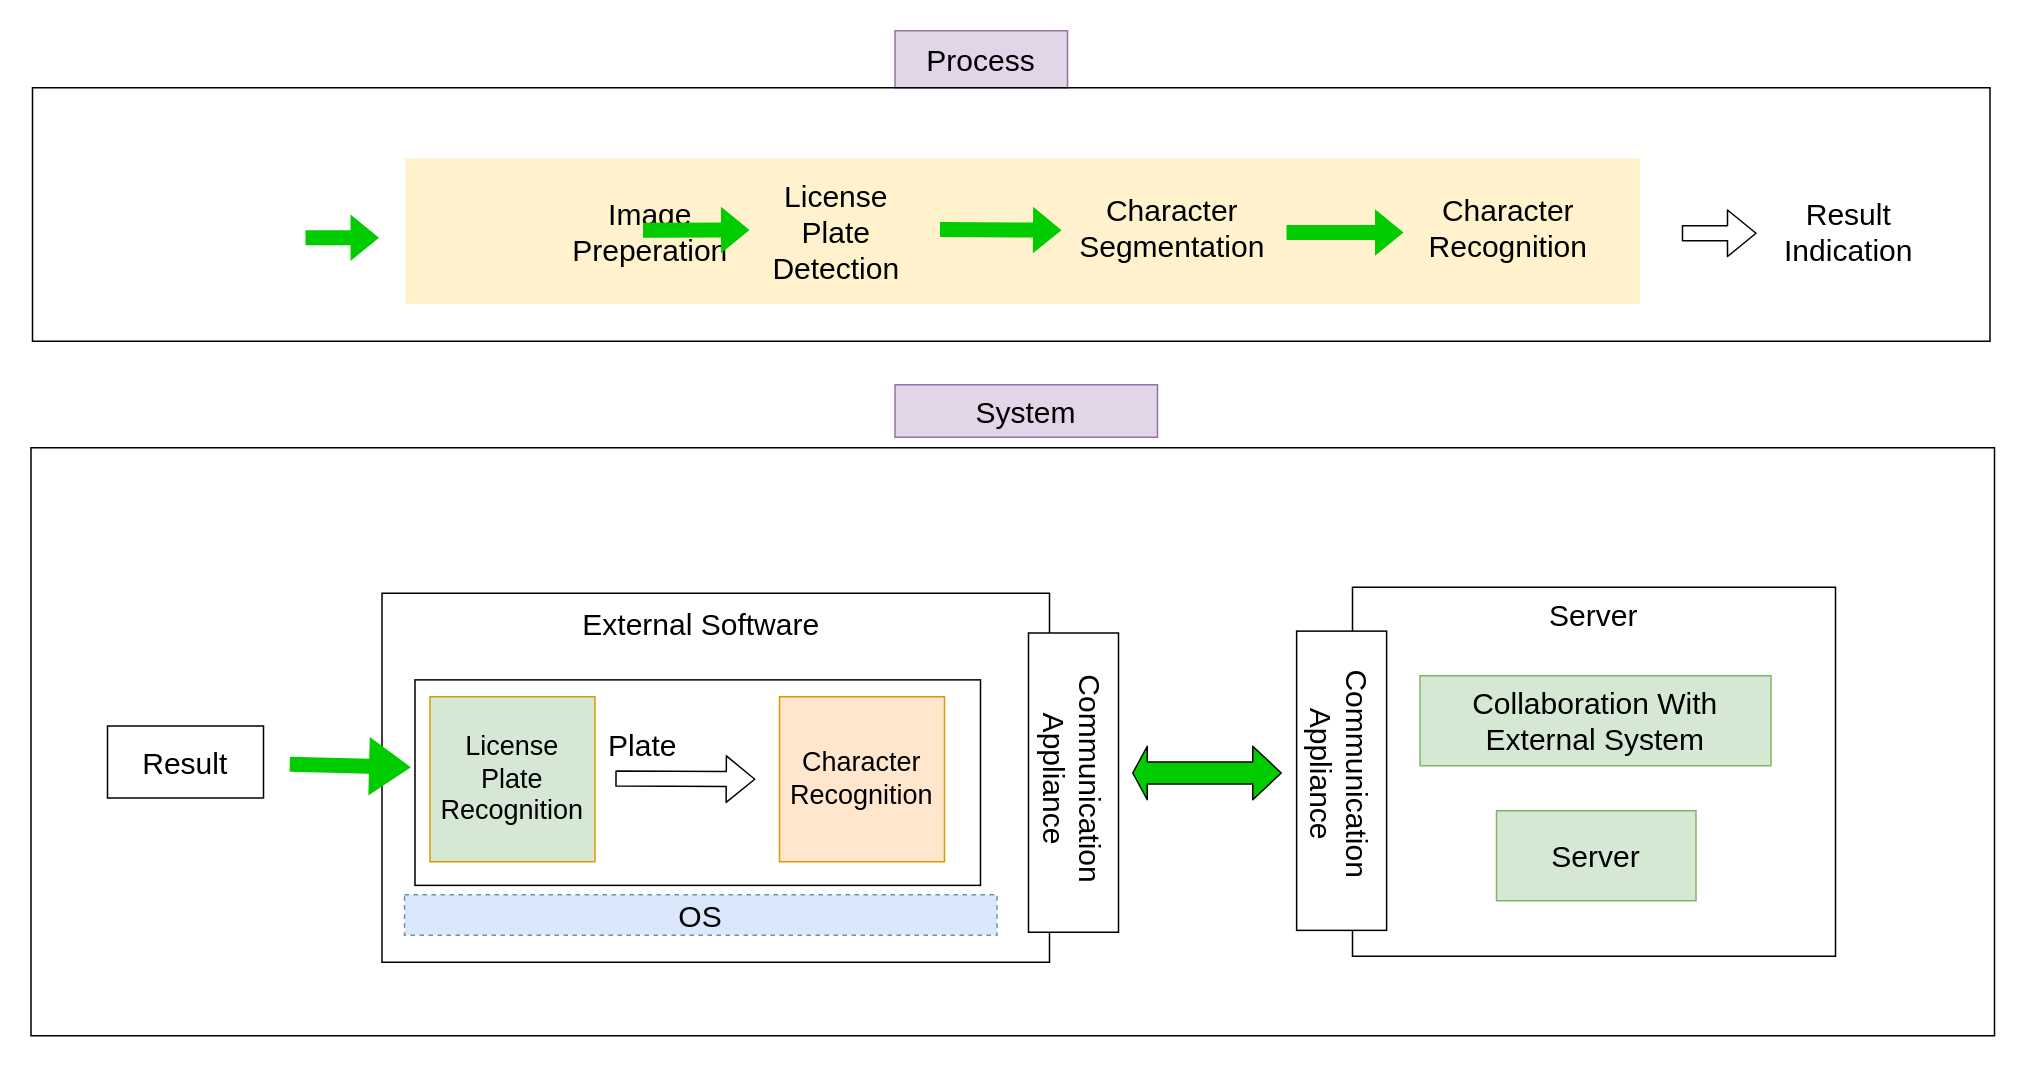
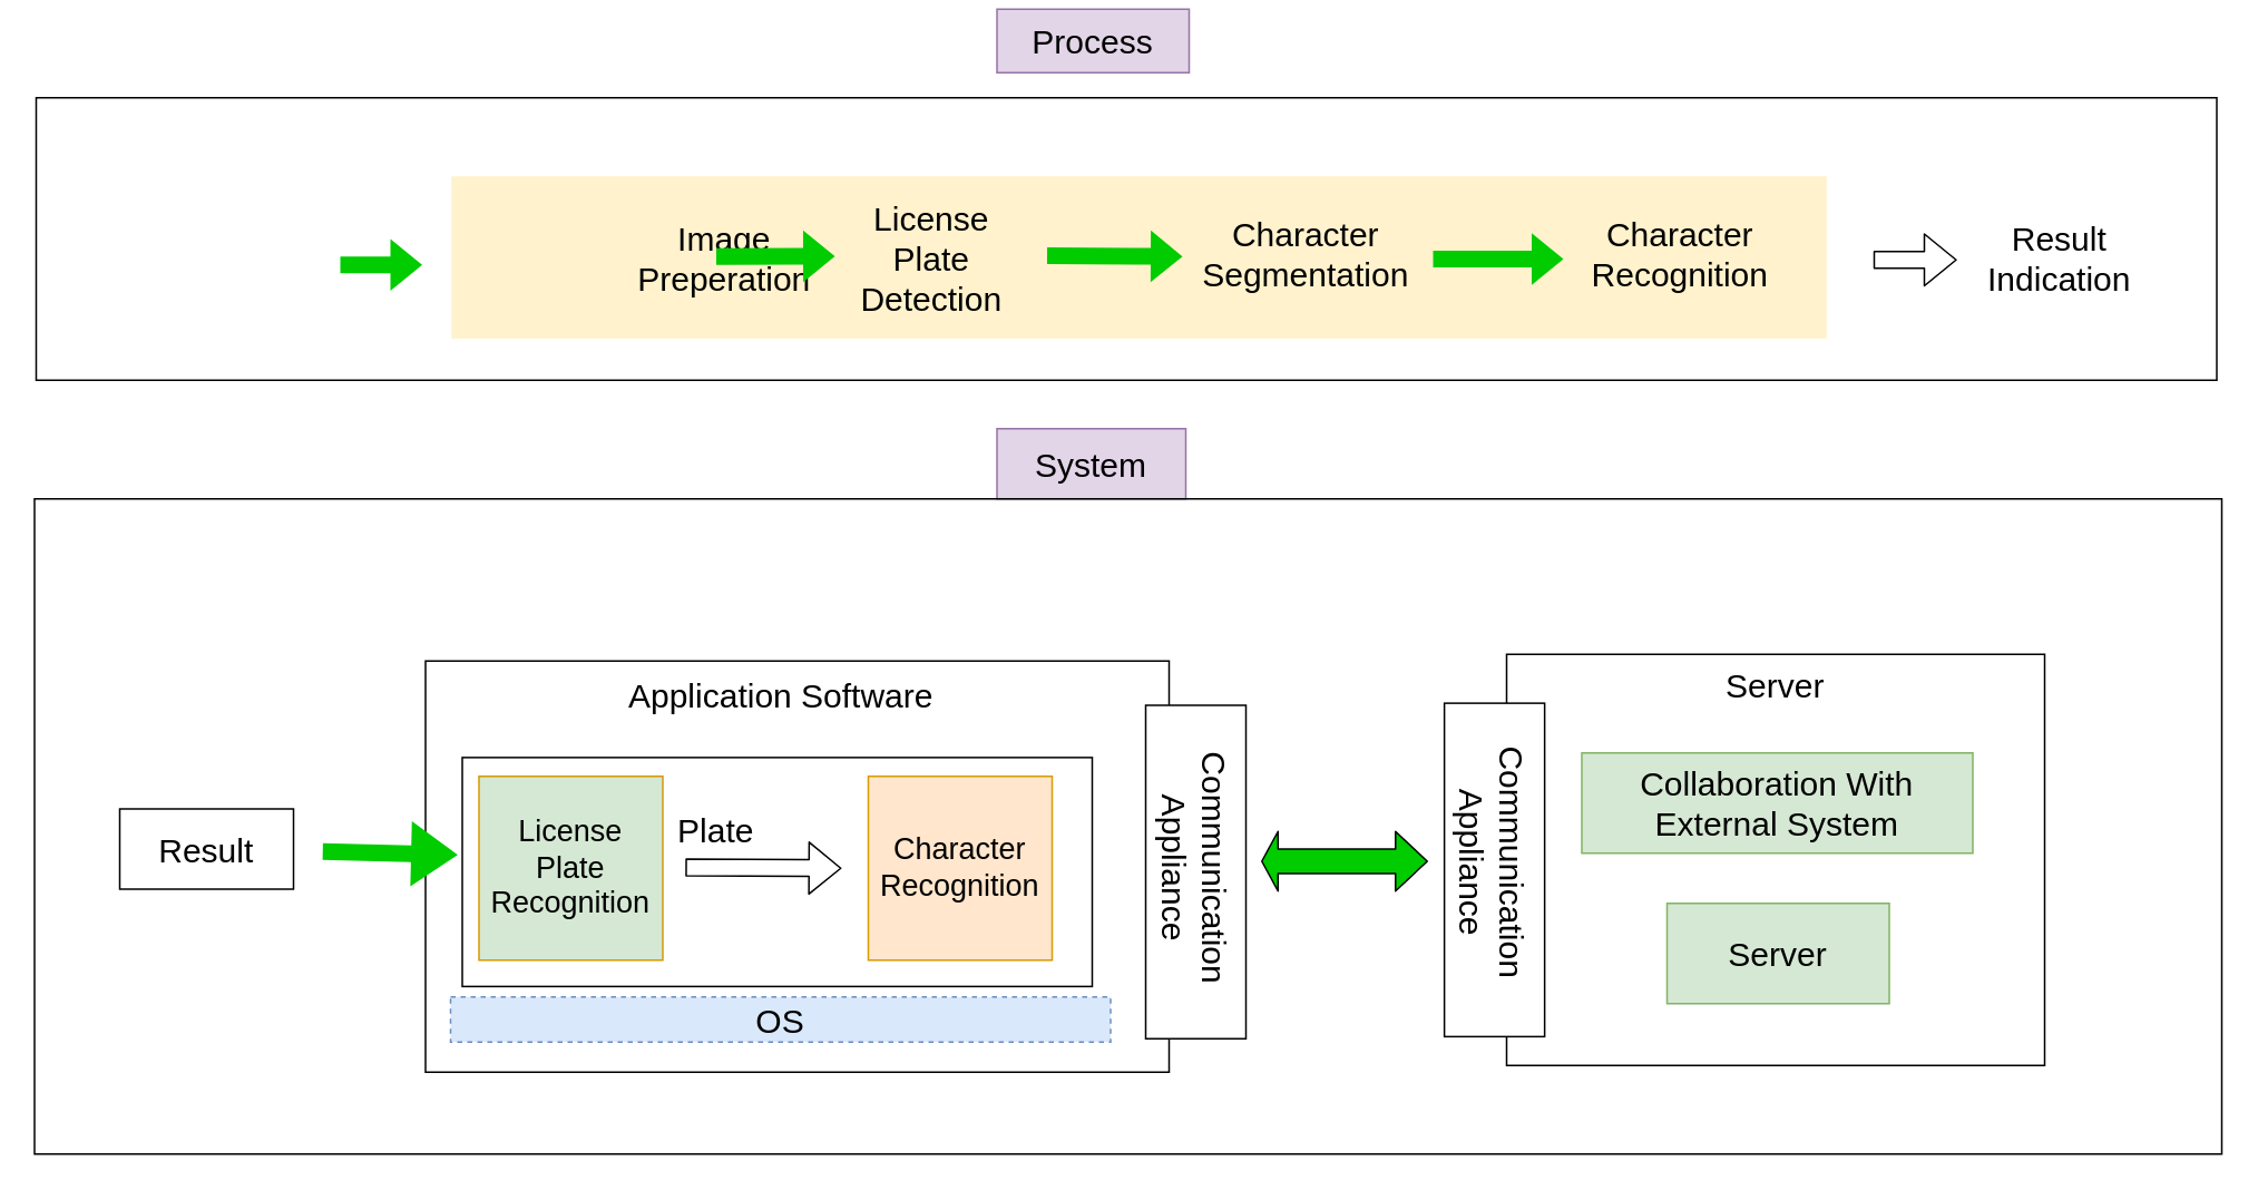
  <mxCell id="0" />
  <mxCell id="1" parent="0" />
- <mxCell id="2" value="&lt;font style=&quot;font-size: 20px&quot;&gt;Process&lt;/font&gt;" style="text;html=1;align=center;verticalAlign=middle;whiteSpace=wrap;fontSize=20;fillColor=#e1d5e7;strokeColor=#9673a6;" parent="1" vertex="1"><mxGeometry x="596" y="20" width="115" height="38" as="geometry" /></mxCell>
+ <mxCell id="2" value="&lt;font style=&quot;font-size: 20px&quot;&gt;Process&lt;/font&gt;" style="text;html=1;align=center;verticalAlign=middle;whiteSpace=wrap;fontSize=20;fillColor=#e1d5e7;strokeColor=#9673a6;" parent="1" vertex="1"><mxGeometry x="596" y="5" width="115" height="38" as="geometry" /></mxCell>
  <mxCell id="3" value="" style="shape=flexArrow;endArrow=classic;html=1;strokeColor=none;fillColor=#00CC00;" parent="1" edge="1"><mxGeometry width="50" height="50" relative="1" as="geometry"><mxPoint x="202.5" y="158" as="sourcePoint" /><mxPoint x="252.5" y="158" as="targetPoint" /></mxGeometry></mxCell>
- <mxCell id="4" value="&lt;font style=&quot;font-size: 20px&quot;&gt;System&lt;/font&gt;" style="text;html=1;align=center;verticalAlign=middle;whiteSpace=wrap;fontSize=20;fillColor=#e1d5e7;strokeColor=#9673a6;" parent="1" vertex="1"><mxGeometry x="596" y="256" width="175" height="35" as="geometry" /></mxCell>
+ <mxCell id="4" value="&lt;font style=&quot;font-size: 20px&quot;&gt;System&lt;/font&gt;" style="text;html=1;align=center;verticalAlign=middle;whiteSpace=wrap;fontSize=20;fillColor=#e1d5e7;strokeColor=#9673a6;" parent="1" vertex="1"><mxGeometry x="596" y="256" width="113" height="42" as="geometry" /></mxCell>
  <mxCell id="5" value="&lt;font style=&quot;font-size: 20px&quot;&gt;Result&lt;/font&gt;" style="text;html=1;align=center;verticalAlign=middle;whiteSpace=wrap;fontSize=20;strokeWidth=1;strokeColor=#000000;" parent="1" vertex="1"><mxGeometry x="71" y="483.5" width="104" height="48" as="geometry" /></mxCell>
  <mxCell id="6" value="" style="whiteSpace=wrap;html=1;" parent="1" vertex="1"><mxGeometry x="254" y="395" width="445" height="246" as="geometry" /></mxCell>
- <mxCell id="7" value="&lt;font style=&quot;font-size: 20px&quot;&gt;External Software&lt;/font&gt;" style="text;html=1;align=center;verticalAlign=middle;whiteSpace=wrap;" parent="1" vertex="1"><mxGeometry x="366" y="405" width="202" height="20" as="geometry" /></mxCell>
+ <mxCell id="7" value="&lt;font style=&quot;font-size: 20px&quot;&gt;Application Software&lt;/font&gt;" style="text;html=1;align=center;verticalAlign=middle;whiteSpace=wrap;" parent="1" vertex="1"><mxGeometry x="366" y="405" width="202" height="20" as="geometry" /></mxCell>
  <mxCell id="8" value="&lt;font style=&quot;font-size: 18px&quot;&gt;License Plate&lt;br&gt;Recognition&lt;/font&gt;" style="whiteSpace=wrap;html=1;aspect=fixed;fillColor=#d5e8d4;strokeColor=#d79b00;" parent="1" vertex="1"><mxGeometry x="286" y="464" width="110" height="110" as="geometry" /></mxCell>
  <mxCell id="9" value="&lt;font style=&quot;font-size: 20px&quot;&gt;OS&lt;/font&gt;" style="whiteSpace=wrap;html=1;fillColor=#dae8fc;strokeColor=#6c8ebf;dashed=1;" parent="1" vertex="1"><mxGeometry x="269" y="596" width="395" height="27" as="geometry" /></mxCell>
  <mxCell id="10" value="&lt;font style=&quot;font-size: 18px&quot;&gt;Character Recognition&lt;/font&gt;" style="whiteSpace=wrap;html=1;aspect=fixed;fillColor=#ffe6cc;strokeColor=#d79b00;" parent="1" vertex="1"><mxGeometry x="519" y="464" width="110" height="110" as="geometry" /></mxCell>
  <mxCell id="11" value="" style="shape=flexArrow;endArrow=classic;html=1;" parent="1" edge="1"><mxGeometry width="50" height="50" relative="1" as="geometry"><mxPoint x="409.5" y="518.5" as="sourcePoint" /><mxPoint x="503" y="519" as="targetPoint" /></mxGeometry></mxCell>
  <mxCell id="12" value="&lt;font style=&quot;font-size: 20px&quot;&gt;Plate&lt;/font&gt;" style="text;html=1;strokeColor=none;fillColor=none;align=center;verticalAlign=middle;whiteSpace=wrap;" parent="1" vertex="1"><mxGeometry x="408" y="486" width="40" height="20" as="geometry" /></mxCell>
  <mxCell id="13" value="" style="whiteSpace=wrap;html=1;fillColor=none;strokeWidth=1;" parent="1" vertex="1"><mxGeometry x="276" y="452.75" width="377" height="137" as="geometry" /></mxCell>
  <mxCell id="14" value="" style="shape=flexArrow;endArrow=classic;html=1;" parent="1" edge="1"><mxGeometry width="50" height="50" relative="1" as="geometry"><mxPoint x="1120.5" y="155" as="sourcePoint" /><mxPoint x="1170.5" y="155" as="targetPoint" /></mxGeometry></mxCell>
  <mxCell id="15" value="&lt;span style=&quot;font-size: 20px&quot;&gt;Result&lt;br&gt;Indication&lt;br&gt;&lt;/span&gt;" style="text;html=1;strokeColor=none;fillColor=none;align=center;verticalAlign=middle;whiteSpace=wrap;" parent="1" vertex="1"><mxGeometry x="1211.5" y="143.5" width="40" height="20" as="geometry" /></mxCell>
  <mxCell id="16" value="" style="whiteSpace=wrap;html=1;" parent="1" vertex="1"><mxGeometry x="901" y="391" width="322" height="246" as="geometry" /></mxCell>
  <mxCell id="17" value="&lt;font style=&quot;font-size: 20px&quot;&gt;Server&lt;/font&gt;" style="text;html=1;align=center;verticalAlign=middle;whiteSpace=wrap;" parent="1" vertex="1"><mxGeometry x="961" y="399" width="202" height="20" as="geometry" /></mxCell>
  <mxCell id="18" value="" style="whiteSpace=wrap;html=1;rotation=90;" parent="1" vertex="1"><mxGeometry x="615.25" y="491.25" width="199.5" height="60" as="geometry" /></mxCell>
  <mxCell id="19" value="&lt;font style=&quot;font-size: 20px&quot;&gt;Communication&lt;br&gt;Appliance&lt;/font&gt;" style="text;html=1;strokeColor=none;fillColor=none;align=center;verticalAlign=middle;whiteSpace=wrap;rotation=90;" parent="1" vertex="1"><mxGeometry x="695" y="506.5" width="40" height="25" as="geometry" /></mxCell>
  <mxCell id="20" value="&lt;font style=&quot;font-size: 20px&quot;&gt;Collaboration With&lt;br&gt;External System&lt;/font&gt;" style="whiteSpace=wrap;html=1;fillColor=#d5e8d4;strokeColor=#82b366;" parent="1" vertex="1"><mxGeometry x="946" y="450" width="234" height="60" as="geometry" /></mxCell>
  <mxCell id="21" value="&lt;font style=&quot;font-size: 20px&quot;&gt;Server&lt;/font&gt;" style="whiteSpace=wrap;html=1;fillColor=#d5e8d4;strokeColor=#82b366;" parent="1" vertex="1"><mxGeometry x="997" y="540" width="133" height="60" as="geometry" /></mxCell>
  <mxCell id="22" style="edgeStyle=orthogonalEdgeStyle;orthogonalLoop=1;jettySize=auto;html=1;exitX=0.5;exitY=1;exitDx=0;exitDy=0;" parent="1" source="17" target="17" edge="1"><mxGeometry relative="1" as="geometry" /></mxCell>
  <mxCell id="23" value="" style="whiteSpace=wrap;html=1;fillColor=#fff2cc;strokeColor=none;" parent="1" vertex="1"><mxGeometry x="269.5" y="105" width="823" height="97" as="geometry" /></mxCell>
  <mxCell id="24" value="&lt;font style=&quot;font-size: 20px&quot;&gt;License&lt;br&gt;Plate&lt;br&gt;Detection&lt;/font&gt;" style="text;html=1;strokeColor=none;fillColor=none;align=center;verticalAlign=middle;whiteSpace=wrap;" parent="1" vertex="1"><mxGeometry x="536.5" y="143.5" width="40" height="20" as="geometry" /></mxCell>
  <mxCell id="25" value="" style="shape=flexArrow;endArrow=classic;html=1;strokeColor=none;fillColor=#00CC00;" parent="1" edge="1"><mxGeometry width="50" height="50" relative="1" as="geometry"><mxPoint x="856.5" y="154.5" as="sourcePoint" /><mxPoint x="935.5" y="154.5" as="targetPoint" /></mxGeometry></mxCell>
  <mxCell id="26" value="&lt;span style=&quot;font-size: 20px&quot;&gt;Character&lt;/span&gt;&lt;br style=&quot;font-size: 20px&quot;&gt;&lt;span style=&quot;font-size: 20px&quot;&gt;Recognition&lt;/span&gt;" style="text;html=1;strokeColor=none;fillColor=none;align=center;verticalAlign=middle;whiteSpace=wrap;" parent="1" vertex="1"><mxGeometry x="984.5" y="150.5" width="40" height="1" as="geometry" /></mxCell>
  <mxCell id="27" value="" style="shape=flexArrow;endArrow=classic;html=1;endWidth=28;endSize=8.96;entryX=-0.006;entryY=0.425;entryDx=0;entryDy=0;entryPerimeter=0;strokeColor=none;fillColor=#00CC00;" parent="1" target="13" edge="1"><mxGeometry width="50" height="50" relative="1" as="geometry"><mxPoint x="192" y="509" as="sourcePoint" /><mxPoint x="256" y="506.5" as="targetPoint" /></mxGeometry></mxCell>
  <mxCell id="28" value="" style="whiteSpace=wrap;html=1;rotation=90;" parent="1" vertex="1"><mxGeometry x="794" y="490" width="199.5" height="60" as="geometry" /></mxCell>
  <mxCell id="29" value="&lt;font style=&quot;font-size: 20px&quot;&gt;Communication&lt;br&gt;Appliance&lt;/font&gt;" style="text;html=1;strokeColor=none;fillColor=none;align=center;verticalAlign=middle;whiteSpace=wrap;rotation=90;" parent="1" vertex="1"><mxGeometry x="873.75" y="503" width="40" height="25" as="geometry" /></mxCell>
  <mxCell id="30" value="" style="shape=flexArrow;endArrow=classic;startArrow=classic;html=1;width=14.667;startSize=2.893;fillColor=#00CC00;" parent="1" edge="1"><mxGeometry width="100" height="100" relative="1" as="geometry"><mxPoint x="754" y="514.83" as="sourcePoint" /><mxPoint x="854" y="514.83" as="targetPoint" /></mxGeometry></mxCell>
  <mxCell id="31" value="" style="whiteSpace=wrap;html=1;strokeWidth=1;imageAspect=1;strokeOpacity=100;noLabel=0;fillColor=none;" parent="1" vertex="1"><mxGeometry x="21" y="58" width="1305" height="169" as="geometry" /></mxCell>
  <mxCell id="32" value="" style="whiteSpace=wrap;html=1;strokeWidth=1;fillColor=none;" parent="1" vertex="1"><mxGeometry x="20" y="298" width="1309" height="392" as="geometry" /></mxCell>
  <mxCell id="33" value="&lt;span style=&quot;font-size: 20px&quot;&gt;Image&lt;br&gt;&lt;/span&gt;Preperation" style="text;html=1;strokeColor=none;fillColor=none;align=center;verticalAlign=middle;whiteSpace=wrap;fontSize=20;" parent="1" vertex="1"><mxGeometry x="412.5" y="143.5" width="40" height="20" as="geometry" /></mxCell>
  <mxCell id="34" value="" style="shape=flexArrow;endArrow=classic;html=1;strokeColor=none;fillColor=#00CC00;" parent="1" edge="1"><mxGeometry width="50" height="50" relative="1" as="geometry"><mxPoint x="427.5" y="153" as="sourcePoint" /><mxPoint x="499.5" y="152.83" as="targetPoint" /></mxGeometry></mxCell>
  <mxCell id="35" value="" style="shape=flexArrow;endArrow=classic;html=1;strokeColor=none;fillColor=#00CC00;" parent="1" edge="1"><mxGeometry width="50" height="50" relative="1" as="geometry"><mxPoint x="625.5" y="152.5" as="sourcePoint" /><mxPoint x="707.5" y="153" as="targetPoint" /></mxGeometry></mxCell>
  <mxCell id="36" value="&lt;span style=&quot;font-size: 20px&quot;&gt;Character&lt;/span&gt;&lt;br style=&quot;font-size: 20px&quot;&gt;&lt;span style=&quot;font-size: 20px&quot;&gt;Segmentation&lt;/span&gt;" style="text;html=1;strokeColor=none;fillColor=none;align=center;verticalAlign=middle;whiteSpace=wrap;" parent="1" vertex="1"><mxGeometry x="760.5" y="150.5" width="40" height="1" as="geometry" /></mxCell>
